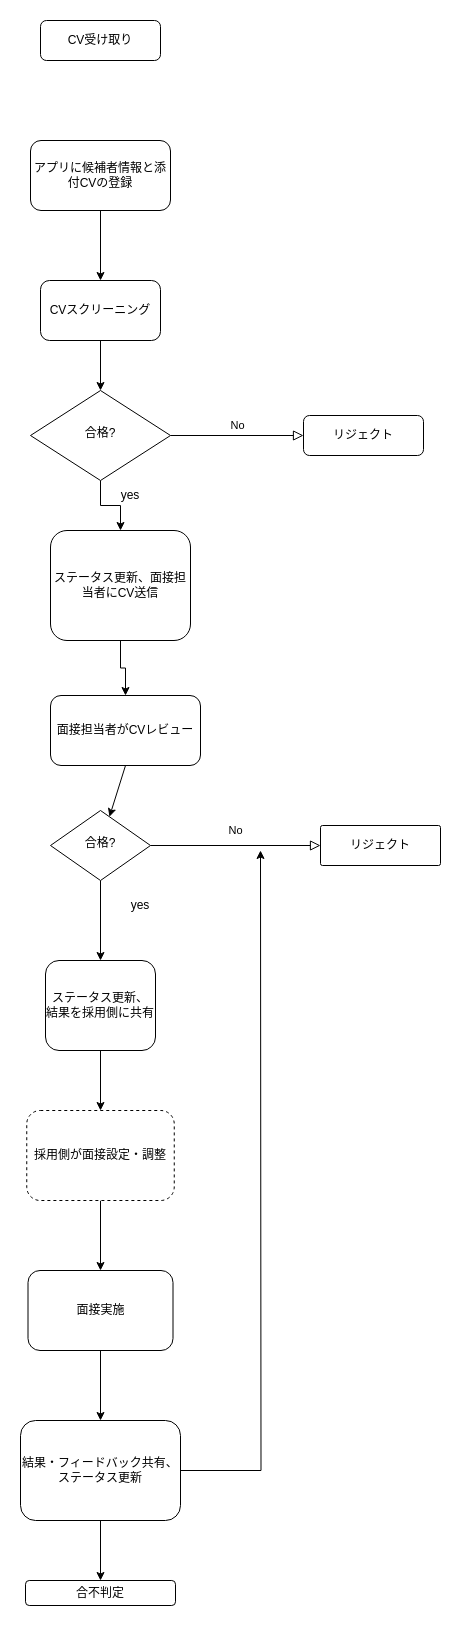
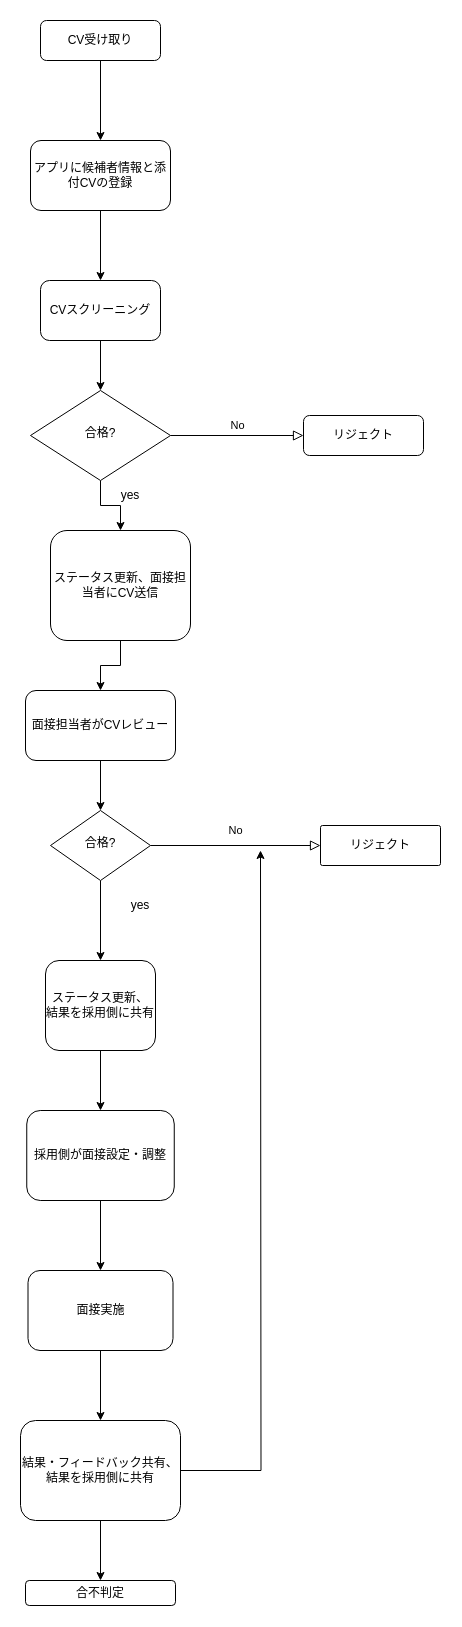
  <mxCell id="0" />
  <mxCell id="1" parent="0" />
  <mxCell id="2" style="edgeStyle=orthogonalEdgeStyle;rounded=0;orthogonalLoop=1;jettySize=auto;html=1;exitX=0.5;exitY=1;exitDx=0;exitDy=0;" edge="1" parent="1" source="3" target="9"><mxGeometry relative="1" as="geometry" /></mxCell>
  <mxCell id="3" value="CVスクリーニング" style="rounded=1;whiteSpace=wrap;html=1;fontSize=12;glass=0;strokeWidth=1;shadow=0;" parent="1" vertex="1"><mxGeometry x="40" y="280" width="120" height="60" as="geometry" /></mxCell>
  <mxCell id="4" value="No" style="edgeStyle=orthogonalEdgeStyle;rounded=0;html=1;jettySize=auto;orthogonalLoop=1;fontSize=11;endArrow=block;endFill=0;endSize=8;strokeWidth=1;shadow=0;labelBackgroundColor=none;" parent="1" source="9" target="5" edge="1"><mxGeometry y="10" relative="1" as="geometry"><mxPoint as="offset" /></mxGeometry></mxCell>
  <mxCell id="5" value="リジェクト" style="rounded=1;whiteSpace=wrap;html=1;fontSize=12;glass=0;strokeWidth=1;shadow=0;" parent="1" vertex="1"><mxGeometry x="303" y="415" width="120" height="40" as="geometry" /></mxCell>
  <mxCell id="6" value="No" style="edgeStyle=orthogonalEdgeStyle;rounded=0;html=1;jettySize=auto;orthogonalLoop=1;fontSize=11;endArrow=block;endFill=0;endSize=8;strokeWidth=1;shadow=0;labelBackgroundColor=none;" parent="1" source="30" target="7" edge="1"><mxGeometry y="15" relative="1" as="geometry"><mxPoint as="offset" /></mxGeometry></mxCell>
  <mxCell id="7" value="リジェクト" style="rounded=1;whiteSpace=wrap;html=1;fontSize=12;glass=0;strokeWidth=1;shadow=0;arcSize=5;" parent="1" vertex="1"><mxGeometry x="320" y="825" width="120" height="40" as="geometry" /></mxCell>
  <mxCell id="8" style="edgeStyle=orthogonalEdgeStyle;rounded=0;orthogonalLoop=1;jettySize=auto;html=1;exitX=0.5;exitY=1;exitDx=0;exitDy=0;entryX=0.5;entryY=0;entryDx=0;entryDy=0;" edge="1" parent="1" source="9" target="15"><mxGeometry relative="1" as="geometry" /></mxCell>
  <mxCell id="9" value="合格?" style="rhombus;whiteSpace=wrap;html=1;shadow=0;fontFamily=Helvetica;fontSize=12;align=center;strokeWidth=1;spacing=6;spacingTop=-4;" parent="1" vertex="1"><mxGeometry x="30" y="390" width="140" height="90" as="geometry" /></mxCell>
  <mxCell id="10" style="edgeStyle=orthogonalEdgeStyle;rounded=0;orthogonalLoop=1;jettySize=auto;html=1;exitX=0.5;exitY=1;exitDx=0;exitDy=0;entryX=0.5;entryY=0;entryDx=0;entryDy=0;" edge="1" parent="1" source="11" target="3"><mxGeometry relative="1" as="geometry" /></mxCell>
  <mxCell id="11" value="&lt;font style=&quot;font-size: 12px;&quot;&gt;アプリに候補者情報と添付CVの登録&lt;/font&gt;" style="rounded=1;whiteSpace=wrap;html=1;fontSize=12;glass=0;strokeWidth=1;shadow=0;" vertex="1" parent="1"><mxGeometry x="30" y="140" width="140" height="70" as="geometry" /></mxCell>
+ <mxCell id="12" style="edgeStyle=orthogonalEdgeStyle;rounded=0;orthogonalLoop=1;jettySize=auto;html=1;exitX=0.5;exitY=1;exitDx=0;exitDy=0;entryX=0.5;entryY=0;entryDx=0;entryDy=0;" edge="1" parent="1" source="13" target="11"><mxGeometry relative="1" as="geometry" /></mxCell>
  <mxCell id="13" value="CV受け取り" style="rounded=1;whiteSpace=wrap;html=1;fontSize=12;glass=0;strokeWidth=1;shadow=0;" vertex="1" parent="1"><mxGeometry x="40" y="20" width="120" height="40" as="geometry" /></mxCell>
  <mxCell id="14" style="edgeStyle=orthogonalEdgeStyle;rounded=0;orthogonalLoop=1;jettySize=auto;html=1;exitX=0.5;exitY=1;exitDx=0;exitDy=0;entryX=0.5;entryY=0;entryDx=0;entryDy=0;" edge="1" parent="1" source="15" target="16"><mxGeometry relative="1" as="geometry" /></mxCell>
  <mxCell id="15" value="ステータス更新、面接担当者にCV送信" style="rounded=1;whiteSpace=wrap;html=1;fontSize=12;glass=0;strokeWidth=1;shadow=0;" vertex="1" parent="1"><mxGeometry x="50" y="530" width="140" height="110" as="geometry" /></mxCell>
- <mxCell id="16" value="面接担当者がCVレビュー" style="rounded=1;whiteSpace=wrap;html=1;fontSize=12;glass=0;strokeWidth=1;shadow=0;" vertex="1" parent="1"><mxGeometry x="50" y="695" width="150" height="70" as="geometry" /></mxCell>
+ <mxCell id="16" value="面接担当者がCVレビュー" style="rounded=1;whiteSpace=wrap;html=1;fontSize=12;glass=0;strokeWidth=1;shadow=0;" vertex="1" parent="1"><mxGeometry x="25" y="690" width="150" height="70" as="geometry" /></mxCell>
  <mxCell id="17" value="yes" style="text;html=1;align=center;verticalAlign=middle;whiteSpace=wrap;rounded=0;" vertex="1" parent="1"><mxGeometry x="90" y="1010" width="60" height="30" as="geometry" /></mxCell>
  <mxCell id="18" style="edgeStyle=orthogonalEdgeStyle;rounded=0;orthogonalLoop=1;jettySize=auto;html=1;exitX=0.5;exitY=1;exitDx=0;exitDy=0;entryX=0.5;entryY=0;entryDx=0;entryDy=0;" edge="1" parent="1" source="19" target="21"><mxGeometry relative="1" as="geometry" /></mxCell>
  <mxCell id="19" value="ステータス更新、 結果を採用側に共有" style="rounded=1;whiteSpace=wrap;html=1;fontSize=12;glass=0;strokeWidth=1;shadow=0;" vertex="1" parent="1"><mxGeometry x="45" y="960" width="110" height="90" as="geometry" /></mxCell>
  <mxCell id="20" style="edgeStyle=orthogonalEdgeStyle;rounded=0;orthogonalLoop=1;jettySize=auto;html=1;exitX=0.5;exitY=1;exitDx=0;exitDy=0;entryX=0.5;entryY=0;entryDx=0;entryDy=0;" edge="1" parent="1" source="21" target="23"><mxGeometry relative="1" as="geometry" /></mxCell>
- <mxCell id="21" value="採用側が面接設定・調整" style="rounded=1;whiteSpace=wrap;html=1;fontSize=12;glass=0;strokeWidth=1;shadow=0;dashed=1;" vertex="1" parent="1"><mxGeometry x="26.25" y="1110" width="147.5" height="90" as="geometry" /></mxCell>
+ <mxCell id="21" value="採用側が面接設定・調整" style="rounded=1;whiteSpace=wrap;html=1;fontSize=12;glass=0;strokeWidth=1;shadow=0;" vertex="1" parent="1"><mxGeometry x="26.25" y="1110" width="147.5" height="90" as="geometry" /></mxCell>
  <mxCell id="22" style="edgeStyle=orthogonalEdgeStyle;rounded=0;orthogonalLoop=1;jettySize=auto;html=1;exitX=0.5;exitY=1;exitDx=0;exitDy=0;entryX=0.5;entryY=0;entryDx=0;entryDy=0;" edge="1" parent="1" source="23" target="26"><mxGeometry relative="1" as="geometry" /></mxCell>
  <mxCell id="23" value="面接実施" style="rounded=1;whiteSpace=wrap;html=1;fontSize=12;glass=0;strokeWidth=1;shadow=0;" vertex="1" parent="1"><mxGeometry x="27.5" y="1270" width="145" height="80" as="geometry" /></mxCell>
  <mxCell id="24" style="edgeStyle=orthogonalEdgeStyle;rounded=0;orthogonalLoop=1;jettySize=auto;html=1;exitX=0.5;exitY=1;exitDx=0;exitDy=0;entryX=0.5;entryY=0;entryDx=0;entryDy=0;" edge="1" parent="1" source="26" target="27"><mxGeometry relative="1" as="geometry" /></mxCell>
  <mxCell id="25" style="edgeStyle=orthogonalEdgeStyle;rounded=0;orthogonalLoop=1;jettySize=auto;html=1;exitX=1;exitY=0.5;exitDx=0;exitDy=0;" edge="1" parent="1" source="26"><mxGeometry relative="1" as="geometry"><mxPoint x="260" y="850" as="targetPoint" /></mxGeometry></mxCell>
- <mxCell id="26" value="結果・フィードバック共有、ステータス更新" style="rounded=1;whiteSpace=wrap;html=1;fontSize=12;glass=0;strokeWidth=1;shadow=0;" vertex="1" parent="1"><mxGeometry x="20" y="1420" width="160" height="100" as="geometry" /></mxCell>
+ <mxCell id="26" value="結果・フィードバック共有、結果を採用側に共有" style="rounded=1;whiteSpace=wrap;html=1;fontSize=12;glass=0;strokeWidth=1;shadow=0;" vertex="1" parent="1"><mxGeometry x="20" y="1420" width="160" height="100" as="geometry" /></mxCell>
  <mxCell id="27" value="合不判定" style="rounded=1;whiteSpace=wrap;html=1;fontSize=12;glass=0;strokeWidth=1;shadow=0;" vertex="1" parent="1"><mxGeometry x="25" y="1580" width="150" height="25" as="geometry" /></mxCell>
  <mxCell id="28" value="" style="endArrow=classic;html=1;rounded=0;exitX=0.5;exitY=1;exitDx=0;exitDy=0;" edge="1" parent="1" source="16" target="30"><mxGeometry width="50" height="50" relative="1" as="geometry"><mxPoint x="100" y="750" as="sourcePoint" /><mxPoint x="100" y="910" as="targetPoint" /></mxGeometry></mxCell>
  <mxCell id="29" style="edgeStyle=orthogonalEdgeStyle;rounded=0;orthogonalLoop=1;jettySize=auto;html=1;exitX=0.5;exitY=1;exitDx=0;exitDy=0;entryX=0.5;entryY=0;entryDx=0;entryDy=0;" edge="1" parent="1" source="30" target="19"><mxGeometry relative="1" as="geometry" /></mxCell>
  <mxCell id="30" value="合格?" style="rhombus;whiteSpace=wrap;html=1;shadow=0;fontFamily=Helvetica;fontSize=12;align=center;strokeWidth=1;spacing=6;spacingTop=-4;" parent="1" vertex="1"><mxGeometry x="50" y="810" width="100" height="70" as="geometry" /></mxCell>
  <mxCell id="31" value="yes" style="text;html=1;align=center;verticalAlign=middle;whiteSpace=wrap;rounded=0;" vertex="1" parent="1"><mxGeometry x="100" y="480" width="60" height="30" as="geometry" /></mxCell>
  <mxCell id="32" value="yes" style="text;html=1;align=center;verticalAlign=middle;whiteSpace=wrap;rounded=0;" vertex="1" parent="1"><mxGeometry x="110" y="890" width="60" height="30" as="geometry" /></mxCell>
